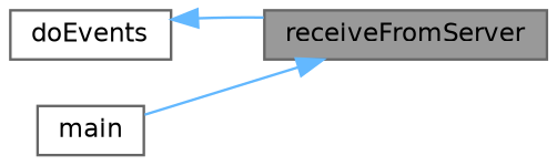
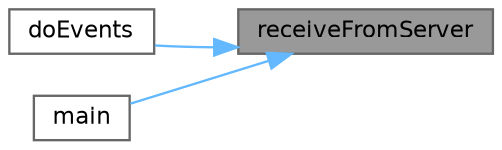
  digraph {
    rankdir=RL
    node [color=grey40 fillcolor=white fontname=Helvetica fontsize=10 shape=box style=filled]
    edge [color=steelblue1 dir=back fontname=Helvetica fontsize=10 labelfontname=Helvetica labelfontsize=10 style=solid]
    n1 [color=gray40 fillcolor=grey60 fontcolor=black height=0.2 label=receiveFromServer width=0.4]
    n2 [height=0.2 label=doEvents width=0.4]
    n3 [height=0.2 label=main width=0.4]
-   n2 -> n1
+   n1 -> n2
    n1 -> n3
  }
